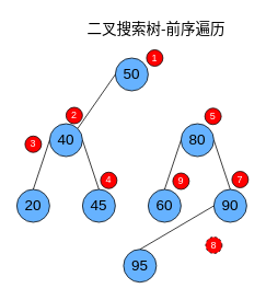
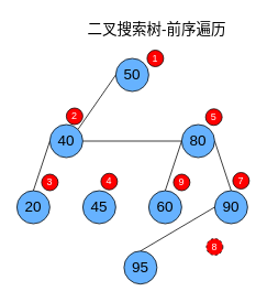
  <mxCell id="0" />
  <mxCell id="1" parent="0" />
  <mxCell id="2" style="edgeStyle=none;html=1;exitX=0;exitY=0.5;exitDx=0;exitDy=0;entryX=1;entryY=0;entryDx=0;entryDy=0;endArrow=none;endFill=0;" parent="1" source="3" target="6" edge="1"><mxGeometry relative="1" as="geometry" /></mxCell>
  <mxCell id="3" value="&lt;font style=&quot;color: rgb(0, 0, 0); font-size: 18px;&quot;&gt;50&lt;/font&gt;" style="ellipse;whiteSpace=wrap;html=1;aspect=fixed;fillColor=#66B2FF;" parent="1" vertex="1"><mxGeometry x="140" y="70" width="40" height="40" as="geometry" /></mxCell>
- <mxCell id="4" style="edgeStyle=none;html=1;exitX=1;exitY=0.5;exitDx=0;exitDy=0;entryX=0.5;entryY=0;entryDx=0;entryDy=0;endArrow=none;endFill=0;" parent="1" source="6" target="7" edge="1"><mxGeometry relative="1" as="geometry" /></mxCell>
+ <mxCell id="4" style="edgeStyle=none;html=1;exitX=1;exitY=0.5;exitDx=0;exitDy=0;endArrow=none;endFill=0;" parent="1" source="6" target="11" edge="1"><mxGeometry relative="1" as="geometry" /></mxCell>
  <mxCell id="5" style="edgeStyle=none;html=1;exitX=0;exitY=0.5;exitDx=0;exitDy=0;entryX=0.5;entryY=0;entryDx=0;entryDy=0;endArrow=none;endFill=0;" parent="1" source="6" target="8" edge="1"><mxGeometry relative="1" as="geometry" /></mxCell>
  <mxCell id="6" value="&lt;font style=&quot;color: rgb(0, 0, 0); font-size: 18px;&quot;&gt;40&lt;/font&gt;" style="ellipse;whiteSpace=wrap;html=1;aspect=fixed;fillColor=#66B2FF;" parent="1" vertex="1"><mxGeometry x="60" y="150" width="40" height="40" as="geometry" /></mxCell>
  <mxCell id="7" value="&lt;font style=&quot;color: rgb(0, 0, 0); font-size: 18px;&quot;&gt;45&lt;/font&gt;" style="ellipse;whiteSpace=wrap;html=1;aspect=fixed;fillColor=#66B2FF;" parent="1" vertex="1"><mxGeometry x="100" y="230" width="40" height="40" as="geometry" /></mxCell>
  <mxCell id="8" value="&lt;font style=&quot;color: rgb(0, 0, 0); font-size: 18px;&quot;&gt;20&lt;/font&gt;" style="ellipse;whiteSpace=wrap;html=1;aspect=fixed;fillColor=#66B2FF;" parent="1" vertex="1"><mxGeometry x="20" y="230" width="40" height="40" as="geometry" /></mxCell>
  <mxCell id="9" style="edgeStyle=none;html=1;exitX=1;exitY=0.5;exitDx=0;exitDy=0;entryX=0.5;entryY=0;entryDx=0;entryDy=0;endArrow=none;endFill=0;" parent="1" source="11" target="14" edge="1"><mxGeometry relative="1" as="geometry" /></mxCell>
  <mxCell id="10" style="edgeStyle=none;html=1;exitX=0;exitY=0.5;exitDx=0;exitDy=0;entryX=0.5;entryY=0;entryDx=0;entryDy=0;endArrow=none;endFill=0;" parent="1" source="11" target="15" edge="1"><mxGeometry relative="1" as="geometry" /></mxCell>
  <mxCell id="11" value="&lt;font style=&quot;color: rgb(0, 0, 0); font-size: 18px;&quot;&gt;80&lt;/font&gt;" style="ellipse;whiteSpace=wrap;html=1;aspect=fixed;fillColor=#66B2FF;" parent="1" vertex="1"><mxGeometry x="220" y="150" width="40" height="40" as="geometry" /></mxCell>
  <mxCell id="12" value="&lt;font style=&quot;color: rgb(0, 0, 0); font-size: 18px;&quot;&gt;95&lt;/font&gt;" style="ellipse;whiteSpace=wrap;html=1;aspect=fixed;fillColor=#66B2FF;" parent="1" vertex="1"><mxGeometry x="150" y="303" width="40" height="40" as="geometry" /></mxCell>
  <mxCell id="13" style="edgeStyle=none;html=1;exitX=0;exitY=0.5;exitDx=0;exitDy=0;entryX=0.5;entryY=0;entryDx=0;entryDy=0;endArrow=none;endFill=0;" parent="1" source="14" target="12" edge="1"><mxGeometry relative="1" as="geometry" /></mxCell>
  <mxCell id="14" value="&lt;font style=&quot;color: rgb(0, 0, 0); font-size: 18px;&quot;&gt;90&lt;/font&gt;" style="ellipse;whiteSpace=wrap;html=1;aspect=fixed;fillColor=#66B2FF;" parent="1" vertex="1"><mxGeometry x="260" y="230" width="40" height="40" as="geometry" /></mxCell>
  <mxCell id="15" value="&lt;font style=&quot;color: rgb(0, 0, 0); font-size: 18px;&quot;&gt;60&lt;/font&gt;" style="ellipse;whiteSpace=wrap;html=1;aspect=fixed;fillColor=#66B2FF;" parent="1" vertex="1"><mxGeometry x="180" y="230" width="40" height="40" as="geometry" /></mxCell>
  <mxCell id="16" value="&lt;font style=&quot;font-size: 18px;&quot;&gt;二叉搜索树-前序遍历&lt;/font&gt;" style="text;html=1;align=center;verticalAlign=middle;whiteSpace=wrap;rounded=0;" parent="1" vertex="1"><mxGeometry x="100" y="20" width="180" height="30" as="geometry" /></mxCell>
  <mxCell id="17" value="&lt;font style=&quot;color: rgb(255, 255, 255);&quot;&gt;1&lt;/font&gt;" style="ellipse;whiteSpace=wrap;html=1;aspect=fixed;fillColor=light-dark(#ff0000, #ededed);strokeWidth=1;" vertex="1" parent="1"><mxGeometry x="178" y="60" width="20" height="20" as="geometry" /></mxCell>
  <mxCell id="18" value="&lt;font style=&quot;color: rgb(255, 255, 255);&quot;&gt;9&lt;/font&gt;" style="ellipse;whiteSpace=wrap;html=1;aspect=fixed;fillColor=light-dark(#ff0000, #ededed);strokeWidth=1;" vertex="1" parent="1"><mxGeometry x="210" y="210" width="20" height="20" as="geometry" /></mxCell>
  <mxCell id="19" value="&lt;font style=&quot;color: rgb(255, 255, 255);&quot;&gt;5&lt;/font&gt;" style="ellipse;whiteSpace=wrap;html=1;aspect=fixed;fillColor=light-dark(#ff0000, #ededed);strokeWidth=1;" vertex="1" parent="1"><mxGeometry x="249" y="131" width="20" height="20" as="geometry" /></mxCell>
  <mxCell id="20" value="&lt;font style=&quot;color: rgb(255, 255, 255);&quot;&gt;4&lt;/font&gt;" style="ellipse;whiteSpace=wrap;html=1;aspect=fixed;fillColor=light-dark(#ff0000, #ededed);strokeWidth=1;" vertex="1" parent="1"><mxGeometry x="122" y="209" width="20" height="20" as="geometry" /></mxCell>
- <mxCell id="21" value="&lt;font style=&quot;color: rgb(255, 255, 255);&quot;&gt;3&lt;/font&gt;" style="ellipse;whiteSpace=wrap;html=1;aspect=fixed;fillColor=light-dark(#ff0000, #ededed);strokeWidth=1;" vertex="1" parent="1"><mxGeometry x="30" y="165" width="20" height="20" as="geometry" /></mxCell>
+ <mxCell id="21" value="&lt;font style=&quot;color: rgb(255, 255, 255);&quot;&gt;3&lt;/font&gt;" style="ellipse;whiteSpace=wrap;html=1;aspect=fixed;fillColor=light-dark(#ff0000, #ededed);strokeWidth=1;" vertex="1" parent="1"><mxGeometry x="50" y="210" width="20" height="20" as="geometry" /></mxCell>
  <mxCell id="22" value="&lt;font style=&quot;color: rgb(255, 255, 255);&quot;&gt;2&lt;/font&gt;" style="ellipse;whiteSpace=wrap;html=1;aspect=fixed;fillColor=light-dark(#ff0000, #ededed);strokeWidth=1;" vertex="1" parent="1"><mxGeometry x="80" y="130" width="20" height="20" as="geometry" /></mxCell>
  <mxCell id="23" value="&lt;font style=&quot;color: rgb(255, 255, 255);&quot;&gt;8&lt;/font&gt;" style="ellipse;whiteSpace=wrap;html=1;aspect=fixed;fillColor=light-dark(#ff0000, #ededed);strokeWidth=1;dashed=1;" vertex="1" parent="1"><mxGeometry x="250" y="288" width="20" height="20" as="geometry" /></mxCell>
  <mxCell id="24" value="&lt;font style=&quot;color: rgb(255, 255, 255);&quot;&gt;7&lt;/font&gt;" style="ellipse;whiteSpace=wrap;html=1;aspect=fixed;fillColor=light-dark(#ff0000, #ededed);strokeWidth=1;" vertex="1" parent="1"><mxGeometry x="282" y="208" width="20" height="20" as="geometry" /></mxCell>
